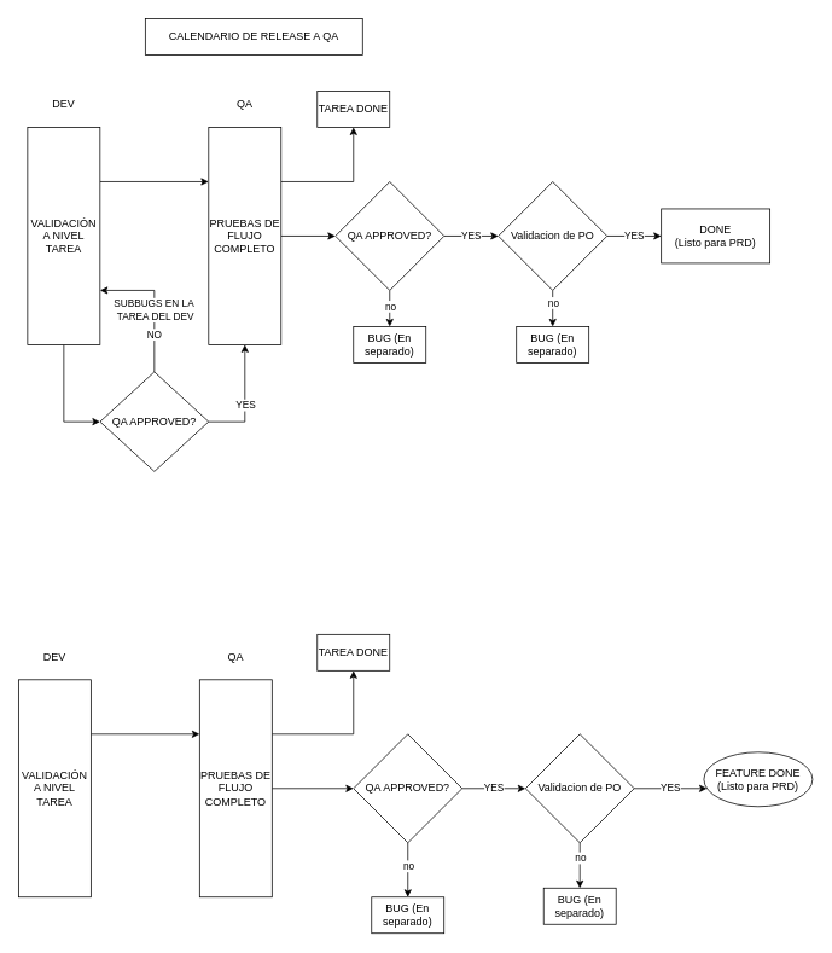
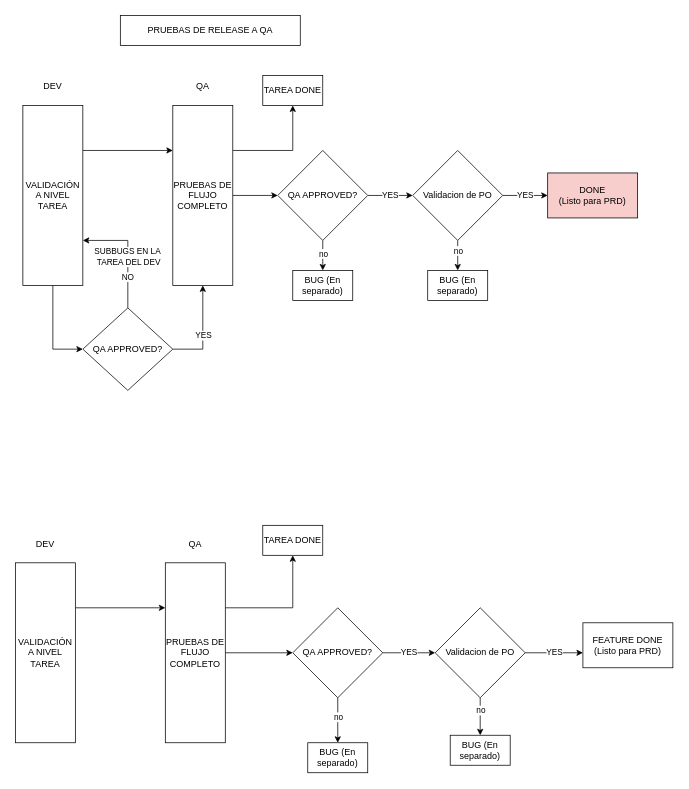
  <mxCell id="0" />
  <mxCell id="1" parent="0" />
  <mxCell id="2" style="edgeStyle=orthogonalEdgeStyle;rounded=0;orthogonalLoop=1;jettySize=auto;html=1;exitX=1;exitY=0.25;exitDx=0;exitDy=0;entryX=0;entryY=0.25;entryDx=0;entryDy=0;" parent="1" source="4" target="7" edge="1"><mxGeometry relative="1" as="geometry" /></mxCell>
  <mxCell id="3" style="edgeStyle=orthogonalEdgeStyle;rounded=0;orthogonalLoop=1;jettySize=auto;html=1;entryX=0;entryY=0.5;entryDx=0;entryDy=0;" parent="1" source="4" target="15" edge="1"><mxGeometry relative="1" as="geometry" /></mxCell>
  <mxCell id="4" value="VALIDACIÓN A NIVEL TAREA" style="rounded=0;whiteSpace=wrap;html=1;" parent="1" vertex="1"><mxGeometry x="30" y="140" width="80" height="240" as="geometry" /></mxCell>
  <mxCell id="5" style="edgeStyle=orthogonalEdgeStyle;rounded=0;orthogonalLoop=1;jettySize=auto;html=1;entryX=0;entryY=0.5;entryDx=0;entryDy=0;" parent="1" source="7" target="19" edge="1"><mxGeometry relative="1" as="geometry" /></mxCell>
  <mxCell id="6" style="edgeStyle=orthogonalEdgeStyle;rounded=0;orthogonalLoop=1;jettySize=auto;html=1;exitX=1;exitY=0.25;exitDx=0;exitDy=0;entryX=0.5;entryY=1;entryDx=0;entryDy=0;" parent="1" source="7" target="46" edge="1"><mxGeometry relative="1" as="geometry" /></mxCell>
  <mxCell id="7" value="PRUEBAS DE FLUJO COMPLETO" style="rounded=0;whiteSpace=wrap;html=1;" parent="1" vertex="1"><mxGeometry x="230" y="140" width="80" height="240" as="geometry" /></mxCell>
  <mxCell id="8" value="DEV" style="text;html=1;whiteSpace=wrap;strokeColor=none;fillColor=none;align=center;verticalAlign=middle;rounded=0;" parent="1" vertex="1"><mxGeometry x="40" y="100" width="60" height="30" as="geometry" /></mxCell>
  <mxCell id="9" value="QA" style="text;html=1;whiteSpace=wrap;strokeColor=none;fillColor=none;align=center;verticalAlign=middle;rounded=0;" parent="1" vertex="1"><mxGeometry x="240" y="100" width="60" height="30" as="geometry" /></mxCell>
  <mxCell id="10" style="edgeStyle=orthogonalEdgeStyle;rounded=0;orthogonalLoop=1;jettySize=auto;html=1;entryX=0.5;entryY=1;entryDx=0;entryDy=0;exitX=1;exitY=0.5;exitDx=0;exitDy=0;" parent="1" source="15" target="7" edge="1"><mxGeometry relative="1" as="geometry" /></mxCell>
  <mxCell id="11" value="YES" style="edgeLabel;html=1;align=center;verticalAlign=middle;resizable=0;points=[];" parent="10" vertex="1" connectable="0"><mxGeometry x="-0.056" relative="1" as="geometry"><mxPoint as="offset" /></mxGeometry></mxCell>
  <mxCell id="12" style="edgeStyle=orthogonalEdgeStyle;rounded=0;orthogonalLoop=1;jettySize=auto;html=1;entryX=1;entryY=0.75;entryDx=0;entryDy=0;" parent="1" source="15" target="4" edge="1"><mxGeometry relative="1" as="geometry" /></mxCell>
  <mxCell id="13" value="NO" style="edgeLabel;html=1;align=center;verticalAlign=middle;resizable=0;points=[];" parent="12" vertex="1" connectable="0"><mxGeometry x="-0.44" y="1" relative="1" as="geometry"><mxPoint as="offset" /></mxGeometry></mxCell>
  <mxCell id="14" value="SUBBUGS EN LA&amp;nbsp;&lt;div&gt;TAREA DEL DEV&lt;/div&gt;" style="edgeLabel;html=1;align=center;verticalAlign=middle;resizable=0;points=[];" parent="12" vertex="1" connectable="0"><mxGeometry x="-0.073" relative="1" as="geometry"><mxPoint y="1" as="offset" /></mxGeometry></mxCell>
  <mxCell id="15" value="QA APPROVED?" style="rhombus;whiteSpace=wrap;html=1;" parent="1" vertex="1"><mxGeometry x="110" y="410" width="120" height="110" as="geometry" /></mxCell>
  <mxCell id="16" style="edgeStyle=orthogonalEdgeStyle;rounded=0;orthogonalLoop=1;jettySize=auto;html=1;entryX=0.5;entryY=0;entryDx=0;entryDy=0;" parent="1" source="19" target="20" edge="1"><mxGeometry relative="1" as="geometry"><mxPoint x="430" y="350" as="targetPoint" /></mxGeometry></mxCell>
  <mxCell id="17" value="no" style="edgeLabel;html=1;align=center;verticalAlign=middle;resizable=0;points=[];" parent="16" vertex="1" connectable="0"><mxGeometry x="-0.175" relative="1" as="geometry"><mxPoint as="offset" /></mxGeometry></mxCell>
  <mxCell id="18" value="YES" style="edgeStyle=orthogonalEdgeStyle;rounded=0;orthogonalLoop=1;jettySize=auto;html=1;" parent="1" source="19" target="24" edge="1"><mxGeometry relative="1" as="geometry" /></mxCell>
  <mxCell id="19" value="QA APPROVED?" style="rhombus;whiteSpace=wrap;html=1;" parent="1" vertex="1"><mxGeometry x="370" y="200" width="120" height="120" as="geometry" /></mxCell>
  <mxCell id="20" value="BUG (En separado)" style="rounded=0;whiteSpace=wrap;html=1;" parent="1" vertex="1"><mxGeometry x="390" y="360" width="80" height="40" as="geometry" /></mxCell>
  <mxCell id="21" value="YES" style="edgeStyle=orthogonalEdgeStyle;rounded=0;orthogonalLoop=1;jettySize=auto;html=1;" parent="1" source="24" target="25" edge="1"><mxGeometry relative="1" as="geometry"><Array as="points"><mxPoint x="690" y="260" /><mxPoint x="690" y="260" /></Array></mxGeometry></mxCell>
  <mxCell id="22" style="edgeStyle=orthogonalEdgeStyle;rounded=0;orthogonalLoop=1;jettySize=auto;html=1;entryX=0.5;entryY=0;entryDx=0;entryDy=0;" parent="1" source="24" target="26" edge="1"><mxGeometry relative="1" as="geometry"><mxPoint x="600" y="360" as="targetPoint" /></mxGeometry></mxCell>
  <mxCell id="23" value="no" style="edgeLabel;html=1;align=center;verticalAlign=middle;resizable=0;points=[];" parent="22" vertex="1" connectable="0"><mxGeometry x="-0.375" relative="1" as="geometry"><mxPoint as="offset" /></mxGeometry></mxCell>
  <mxCell id="24" value="Validacion de PO" style="rhombus;whiteSpace=wrap;html=1;" parent="1" vertex="1"><mxGeometry x="550" y="200" width="120" height="120" as="geometry" /></mxCell>
- <mxCell id="25" value="DONE &lt;br&gt;(Listo para PRD)" style="whiteSpace=wrap;html=1;" parent="1" vertex="1"><mxGeometry x="730" y="230" width="120" height="60" as="geometry" /></mxCell>
+ <mxCell id="25" value="DONE &lt;br&gt;(Listo para PRD)" style="whiteSpace=wrap;html=1;fillColor=#f8cecc;" parent="1" vertex="1"><mxGeometry x="730" y="230" width="120" height="60" as="geometry" /></mxCell>
  <mxCell id="26" value="BUG (En separado)" style="rounded=0;whiteSpace=wrap;html=1;" parent="1" vertex="1"><mxGeometry x="570" y="360" width="80" height="40" as="geometry" /></mxCell>
  <mxCell id="27" style="edgeStyle=orthogonalEdgeStyle;rounded=0;orthogonalLoop=1;jettySize=auto;html=1;exitX=1;exitY=0.25;exitDx=0;exitDy=0;entryX=0;entryY=0.25;entryDx=0;entryDy=0;" parent="1" source="28" target="31" edge="1"><mxGeometry relative="1" as="geometry" /></mxCell>
  <mxCell id="28" value="VALIDACIÓN A NIVEL TAREA" style="rounded=0;whiteSpace=wrap;html=1;" parent="1" vertex="1"><mxGeometry x="20" y="750" width="80" height="240" as="geometry" /></mxCell>
  <mxCell id="29" style="edgeStyle=orthogonalEdgeStyle;rounded=0;orthogonalLoop=1;jettySize=auto;html=1;entryX=0;entryY=0.5;entryDx=0;entryDy=0;" parent="1" source="31" target="37" edge="1"><mxGeometry relative="1" as="geometry" /></mxCell>
  <mxCell id="30" style="edgeStyle=orthogonalEdgeStyle;rounded=0;orthogonalLoop=1;jettySize=auto;html=1;exitX=1;exitY=0.25;exitDx=0;exitDy=0;entryX=0.5;entryY=1;entryDx=0;entryDy=0;" parent="1" source="31" target="45" edge="1"><mxGeometry relative="1" as="geometry" /></mxCell>
  <mxCell id="31" value="PRUEBAS DE FLUJO COMPLETO" style="rounded=0;whiteSpace=wrap;html=1;" parent="1" vertex="1"><mxGeometry x="220" y="750" width="80" height="240" as="geometry" /></mxCell>
  <mxCell id="32" value="DEV" style="text;html=1;whiteSpace=wrap;strokeColor=none;fillColor=none;align=center;verticalAlign=middle;rounded=0;" parent="1" vertex="1"><mxGeometry x="30" y="710" width="60" height="30" as="geometry" /></mxCell>
  <mxCell id="33" value="QA" style="text;html=1;whiteSpace=wrap;strokeColor=none;fillColor=none;align=center;verticalAlign=middle;rounded=0;" parent="1" vertex="1"><mxGeometry x="230" y="710" width="60" height="30" as="geometry" /></mxCell>
  <mxCell id="34" style="edgeStyle=orthogonalEdgeStyle;rounded=0;orthogonalLoop=1;jettySize=auto;html=1;entryX=0.5;entryY=0;entryDx=0;entryDy=0;" parent="1" source="37" target="38" edge="1"><mxGeometry relative="1" as="geometry"><mxPoint x="420" y="960" as="targetPoint" /></mxGeometry></mxCell>
  <mxCell id="35" value="no" style="edgeLabel;html=1;align=center;verticalAlign=middle;resizable=0;points=[];" parent="34" vertex="1" connectable="0"><mxGeometry x="-0.175" relative="1" as="geometry"><mxPoint as="offset" /></mxGeometry></mxCell>
  <mxCell id="36" value="YES" style="edgeStyle=orthogonalEdgeStyle;rounded=0;orthogonalLoop=1;jettySize=auto;html=1;" parent="1" source="37" target="42" edge="1"><mxGeometry relative="1" as="geometry" /></mxCell>
  <mxCell id="37" value="QA APPROVED?" style="rhombus;whiteSpace=wrap;html=1;" parent="1" vertex="1"><mxGeometry x="390" y="810" width="120" height="120" as="geometry" /></mxCell>
  <mxCell id="38" value="BUG (En separado)" style="rounded=0;whiteSpace=wrap;html=1;" parent="1" vertex="1"><mxGeometry x="410" y="990" width="80" height="40" as="geometry" /></mxCell>
  <mxCell id="39" value="YES" style="edgeStyle=orthogonalEdgeStyle;rounded=0;orthogonalLoop=1;jettySize=auto;html=1;" parent="1" source="42" target="43" edge="1"><mxGeometry relative="1" as="geometry"><Array as="points"><mxPoint x="680" y="870" /><mxPoint x="680" y="870" /></Array></mxGeometry></mxCell>
  <mxCell id="40" style="edgeStyle=orthogonalEdgeStyle;rounded=0;orthogonalLoop=1;jettySize=auto;html=1;entryX=0.5;entryY=0;entryDx=0;entryDy=0;" parent="1" source="42" target="44" edge="1"><mxGeometry relative="1" as="geometry"><mxPoint x="590" y="970" as="targetPoint" /></mxGeometry></mxCell>
  <mxCell id="41" value="no" style="edgeLabel;html=1;align=center;verticalAlign=middle;resizable=0;points=[];" parent="40" vertex="1" connectable="0"><mxGeometry x="-0.375" relative="1" as="geometry"><mxPoint as="offset" /></mxGeometry></mxCell>
  <mxCell id="42" value="Validacion de PO" style="rhombus;whiteSpace=wrap;html=1;" parent="1" vertex="1"><mxGeometry x="580" y="810" width="120" height="120" as="geometry" /></mxCell>
- <mxCell id="43" value="FEATURE DONE&lt;br&gt;&lt;div&gt;(Listo para PRD)&lt;/div&gt;" style="ellipse;whiteSpace=wrap;html=1;" parent="1" vertex="1"><mxGeometry x="777" y="830" width="120" height="60" as="geometry" /></mxCell>
+ <mxCell id="43" value="FEATURE DONE&lt;br&gt;&lt;div&gt;(Listo para PRD)&lt;/div&gt;" style="whiteSpace=wrap;html=1;" parent="1" vertex="1"><mxGeometry x="777" y="830" width="120" height="60" as="geometry" /></mxCell>
  <mxCell id="44" value="BUG (En separado)" style="rounded=0;whiteSpace=wrap;html=1;" parent="1" vertex="1"><mxGeometry x="600" y="980" width="80" height="40" as="geometry" /></mxCell>
  <mxCell id="45" value="TAREA DONE" style="rounded=0;whiteSpace=wrap;html=1;" parent="1" vertex="1"><mxGeometry x="350" y="700" width="80" height="40" as="geometry" /></mxCell>
  <mxCell id="46" value="TAREA DONE" style="rounded=0;whiteSpace=wrap;html=1;" parent="1" vertex="1"><mxGeometry x="350" y="100" width="80" height="40" as="geometry" /></mxCell>
- <mxCell id="47" value="CALENDARIO DE RELEASE A QA" style="rounded=0;whiteSpace=wrap;html=1;" parent="1" vertex="1"><mxGeometry x="160" y="20" width="240" height="40" as="geometry" /></mxCell>
+ <mxCell id="47" value="PRUEBAS DE RELEASE A QA" style="rounded=0;whiteSpace=wrap;html=1;" parent="1" vertex="1"><mxGeometry x="160" y="20" width="240" height="40" as="geometry" /></mxCell>
